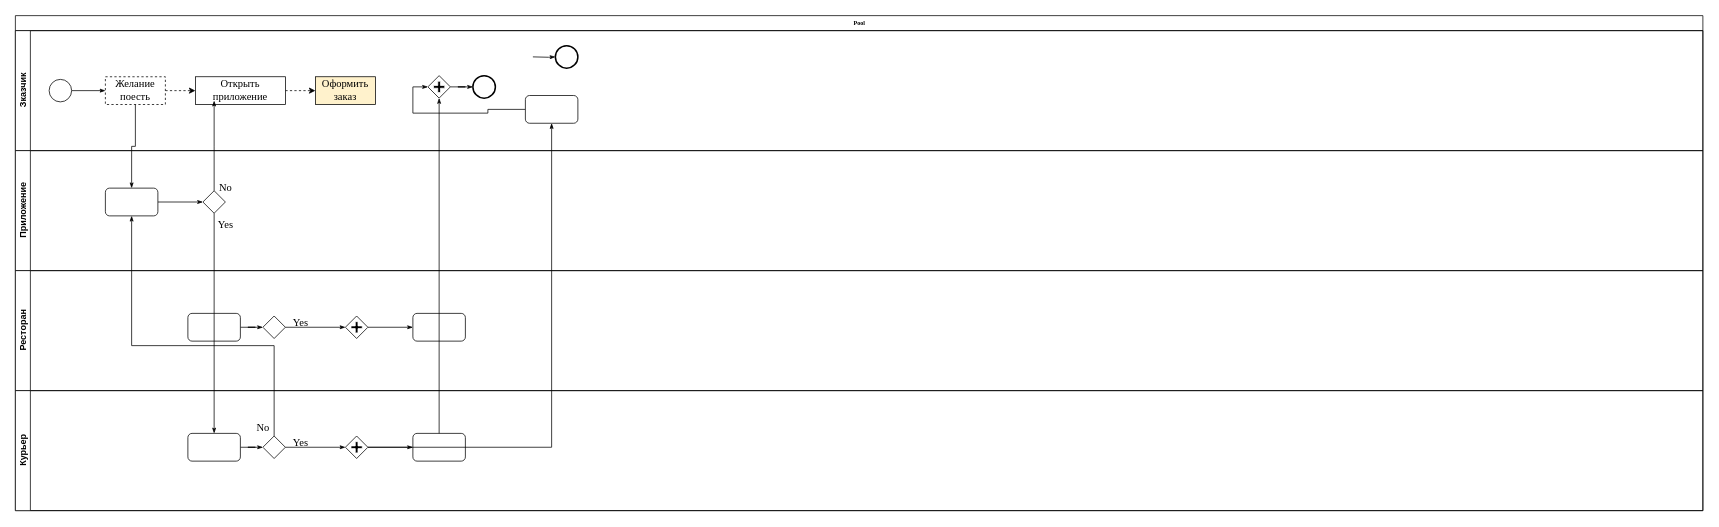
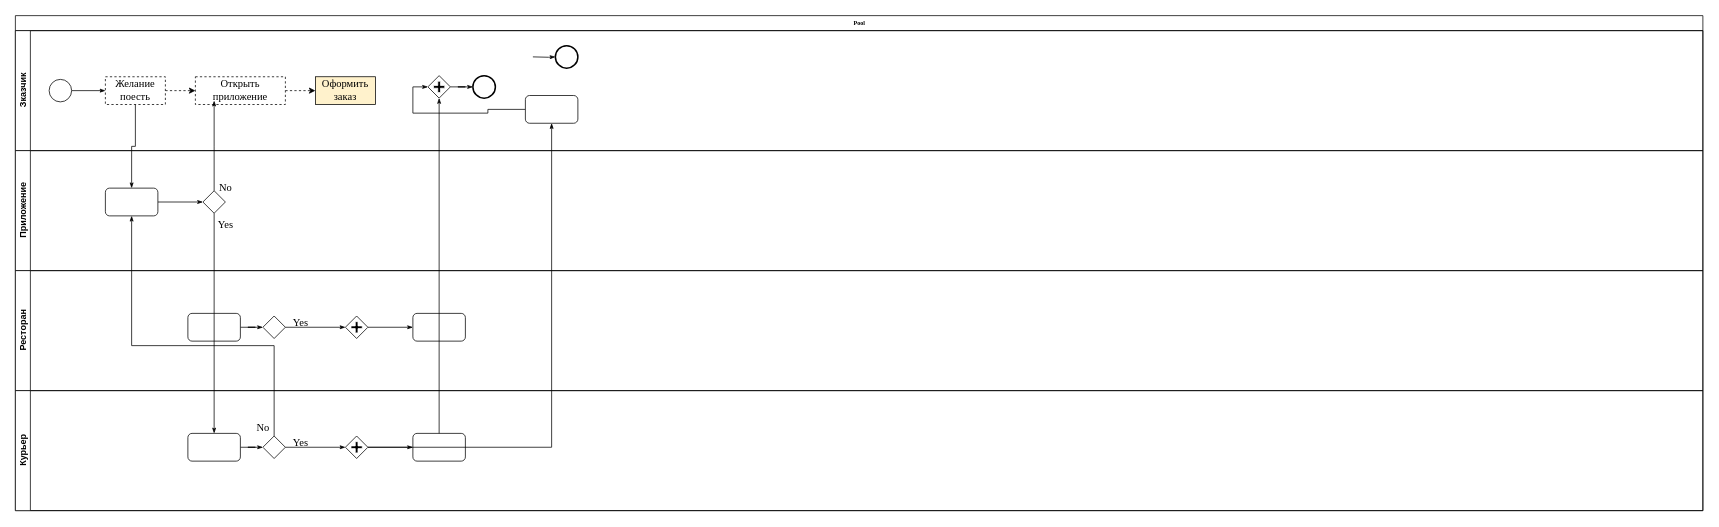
  <mxCell id="0" />
  <mxCell id="1" parent="0" />
  <mxCell id="2" value="Pool" style="swimlane;html=1;childLayout=stackLayout;horizontal=1;startSize=20;horizontalStack=0;rounded=0;shadow=0;labelBackgroundColor=none;strokeColor=#000000;strokeWidth=1;fillColor=#ffffff;fontFamily=Verdana;fontSize=8;fontColor=#000000;align=center;" parent="1" vertex="1"><mxGeometry x="20" y="20" width="2250" height="660" as="geometry" /></mxCell>
  <mxCell id="3" value="&lt;div&gt;Зказчик&lt;/div&gt;" style="swimlane;html=1;startSize=20;horizontal=0;swimlaneLine=1;" parent="2" vertex="1"><mxGeometry y="20" width="2250" height="160" as="geometry" /></mxCell>
  <mxCell id="4" style="edgeStyle=orthogonalEdgeStyle;rounded=0;html=1;labelBackgroundColor=none;startArrow=none;startFill=0;startSize=5;endArrow=classicThin;endFill=1;endSize=5;jettySize=auto;orthogonalLoop=1;strokeColor=#000000;strokeWidth=1;fontFamily=Verdana;fontSize=14;fontColor=#000000;" parent="3" source="5" target="7" edge="1"><mxGeometry relative="1" as="geometry" /></mxCell>
  <mxCell id="5" value="" style="ellipse;whiteSpace=wrap;html=1;rounded=0;shadow=0;labelBackgroundColor=none;strokeColor=#000000;strokeWidth=1;fillColor=#ffffff;fontFamily=Verdana;fontSize=14;fontColor=#000000;align=center;" parent="3" vertex="1"><mxGeometry x="45" y="65" width="30" height="30" as="geometry" /></mxCell>
  <mxCell id="6" value="" style="edgeStyle=orthogonalEdgeStyle;rounded=0;orthogonalLoop=1;jettySize=auto;html=1;fontSize=14;dashed=1;" edge="1" parent="3" source="7" target="9"><mxGeometry relative="1" as="geometry" /></mxCell>
  <mxCell id="7" value="Желание поесть" style="rounded=0;whiteSpace=wrap;html=1;shadow=0;labelBackgroundColor=none;strokeColor=#000000;strokeWidth=1;fillColor=#ffffff;fontFamily=Verdana;fontSize=14;fontColor=#000000;align=center;glass=0;dashed=1;" parent="3" vertex="1"><mxGeometry x="120" y="61.5" width="80" height="37" as="geometry" /></mxCell>
  <mxCell id="8" value="" style="edgeStyle=orthogonalEdgeStyle;rounded=0;orthogonalLoop=1;jettySize=auto;html=1;fontSize=14;dashed=1;" edge="1" parent="3" source="9" target="10"><mxGeometry relative="1" as="geometry" /></mxCell>
- <mxCell id="9" value="&lt;div&gt;Открыть приложение&lt;/div&gt;" style="rounded=0;whiteSpace=wrap;html=1;shadow=0;labelBackgroundColor=none;strokeColor=#000000;strokeWidth=1;fillColor=#ffffff;fontFamily=Verdana;fontSize=14;fontColor=#000000;align=center;glass=0;" vertex="1" parent="3"><mxGeometry x="240" y="61.5" width="120" height="37" as="geometry" /></mxCell>
+ <mxCell id="9" value="&lt;div&gt;Открыть приложение&lt;/div&gt;" style="rounded=0;whiteSpace=wrap;html=1;shadow=0;labelBackgroundColor=none;strokeColor=#000000;strokeWidth=1;fillColor=#ffffff;fontFamily=Verdana;fontSize=14;fontColor=#000000;align=center;glass=0;dashed=1;" vertex="1" parent="3"><mxGeometry x="240" y="61.5" width="120" height="37" as="geometry" /></mxCell>
  <mxCell id="10" value="Оформить заказ" style="rounded=0;whiteSpace=wrap;html=1;shadow=0;labelBackgroundColor=none;strokeColor=#000000;strokeWidth=1;fillColor=#fff2cc;fontFamily=Verdana;fontSize=14;fontColor=#000000;align=center;glass=0;" vertex="1" parent="3"><mxGeometry x="400" y="61.5" width="80" height="37" as="geometry" /></mxCell>
  <mxCell id="11" style="edgeStyle=orthogonalEdgeStyle;rounded=0;html=1;labelBackgroundColor=none;startArrow=none;startFill=0;startSize=5;endArrow=classicThin;endFill=1;endSize=5;jettySize=auto;orthogonalLoop=1;strokeColor=#000000;strokeWidth=1;fontFamily=Verdana;fontSize=14;fontColor=#000000;" parent="3" target="12" edge="1"><mxGeometry relative="1" as="geometry"><mxPoint x="690" y="35" as="sourcePoint" /></mxGeometry></mxCell>
  <mxCell id="12" value="" style="ellipse;whiteSpace=wrap;html=1;rounded=0;shadow=0;labelBackgroundColor=none;strokeColor=#000000;strokeWidth=2;fillColor=#ffffff;fontFamily=Verdana;fontSize=14;fontColor=#000000;align=center;" parent="3" vertex="1"><mxGeometry x="720" y="20" width="30" height="30" as="geometry" /></mxCell>
  <mxCell id="13" style="edgeStyle=orthogonalEdgeStyle;rounded=0;html=1;entryX=0;entryY=0.5;labelBackgroundColor=none;startArrow=none;startFill=0;startSize=5;endArrow=classicThin;endFill=1;endSize=5;jettySize=auto;orthogonalLoop=1;strokeColor=#000000;strokeWidth=1;fontFamily=Verdana;fontSize=14;fontColor=#000000;" parent="3" source="14" target="16" edge="1"><mxGeometry relative="1" as="geometry" /></mxCell>
  <mxCell id="14" value="" style="rounded=1;whiteSpace=wrap;html=1;shadow=0;labelBackgroundColor=none;strokeColor=#000000;strokeWidth=1;fillColor=#ffffff;fontFamily=Verdana;fontSize=14;fontColor=#000000;align=center;" parent="3" vertex="1"><mxGeometry x="680" y="86.5" width="70" height="37" as="geometry" /></mxCell>
  <mxCell id="15" style="edgeStyle=orthogonalEdgeStyle;rounded=0;html=1;labelBackgroundColor=none;startArrow=none;startFill=0;startSize=5;endArrow=classicThin;endFill=1;endSize=5;jettySize=auto;orthogonalLoop=1;strokeColor=#000000;strokeWidth=1;fontFamily=Verdana;fontSize=14;fontColor=#000000;" parent="3" source="16" target="17" edge="1"><mxGeometry relative="1" as="geometry" /></mxCell>
  <mxCell id="16" value="" style="shape=mxgraph.bpmn.shape;html=1;verticalLabelPosition=bottom;labelBackgroundColor=#ffffff;verticalAlign=top;perimeter=rhombusPerimeter;background=gateway;outline=none;symbol=parallelGw;rounded=1;shadow=0;strokeColor=#000000;strokeWidth=1;fillColor=#ffffff;fontFamily=Verdana;fontSize=14;fontColor=#000000;align=center;" parent="3" vertex="1"><mxGeometry x="550" y="60" width="30" height="30" as="geometry" /></mxCell>
  <mxCell id="17" value="" style="ellipse;whiteSpace=wrap;html=1;rounded=0;shadow=0;labelBackgroundColor=none;strokeColor=#000000;strokeWidth=2;fillColor=#ffffff;fontFamily=Verdana;fontSize=8;fontColor=#000000;align=center;" parent="3" vertex="1"><mxGeometry x="610" y="60" width="30" height="30" as="geometry" /></mxCell>
  <mxCell id="18" value="&lt;div&gt;Приложение&lt;/div&gt;" style="swimlane;html=1;startSize=20;horizontal=0;" parent="2" vertex="1"><mxGeometry y="180" width="2250" height="160" as="geometry" /></mxCell>
  <mxCell id="19" style="edgeStyle=orthogonalEdgeStyle;rounded=0;html=1;labelBackgroundColor=none;startArrow=none;startFill=0;startSize=5;endArrow=classicThin;endFill=1;endSize=5;jettySize=auto;orthogonalLoop=1;strokeColor=#000000;strokeWidth=1;fontFamily=Verdana;fontSize=14;fontColor=#000000;" parent="18" source="20" target="21" edge="1"><mxGeometry relative="1" as="geometry" /></mxCell>
  <mxCell id="20" value="" style="rounded=1;whiteSpace=wrap;html=1;shadow=0;labelBackgroundColor=none;strokeColor=#000000;strokeWidth=1;fillColor=#ffffff;fontFamily=Verdana;fontSize=14;fontColor=#000000;align=center;" parent="18" vertex="1"><mxGeometry x="120" y="50.0" width="70" height="37" as="geometry" /></mxCell>
  <mxCell id="21" value="" style="strokeWidth=1;html=1;shape=mxgraph.flowchart.decision;whiteSpace=wrap;rounded=1;shadow=0;labelBackgroundColor=none;fillColor=#ffffff;fontFamily=Verdana;fontSize=14;fontColor=#000000;align=center;" parent="18" vertex="1"><mxGeometry x="250" y="53.5" width="30" height="30" as="geometry" /></mxCell>
  <mxCell id="22" value="&lt;div&gt;Ресторан&lt;/div&gt;" style="swimlane;html=1;startSize=20;horizontal=0;" vertex="1" parent="2"><mxGeometry y="340" width="2250" height="160" as="geometry" /></mxCell>
  <mxCell id="23" style="edgeStyle=orthogonalEdgeStyle;rounded=0;html=1;labelBackgroundColor=none;startArrow=none;startFill=0;startSize=5;endArrow=classicThin;endFill=1;endSize=5;jettySize=auto;orthogonalLoop=1;strokeColor=#000000;strokeWidth=1;fontFamily=Verdana;fontSize=14;fontColor=#000000;" edge="1" parent="22" source="24" target="26"><mxGeometry relative="1" as="geometry" /></mxCell>
  <mxCell id="24" value="" style="rounded=1;whiteSpace=wrap;html=1;shadow=0;labelBackgroundColor=none;strokeColor=#000000;strokeWidth=1;fillColor=#ffffff;fontFamily=Verdana;fontSize=14;fontColor=#000000;align=center;" vertex="1" parent="22"><mxGeometry x="230" y="57.0" width="70" height="37" as="geometry" /></mxCell>
  <mxCell id="25" value="Yes" style="edgeStyle=orthogonalEdgeStyle;rounded=0;html=1;entryX=0;entryY=0.5;labelBackgroundColor=none;startArrow=none;startFill=0;startSize=5;endArrow=classicThin;endFill=1;endSize=5;jettySize=auto;orthogonalLoop=1;strokeColor=#000000;strokeWidth=1;fontFamily=Verdana;fontSize=14;fontColor=#000000;" edge="1" parent="22" source="26" target="28"><mxGeometry x="-0.501" y="6" relative="1" as="geometry"><mxPoint as="offset" /></mxGeometry></mxCell>
  <mxCell id="26" value="" style="strokeWidth=1;html=1;shape=mxgraph.flowchart.decision;whiteSpace=wrap;rounded=1;shadow=0;labelBackgroundColor=none;fillColor=#ffffff;fontFamily=Verdana;fontSize=14;fontColor=#000000;align=center;" vertex="1" parent="22"><mxGeometry x="330" y="60.5" width="30" height="30" as="geometry" /></mxCell>
  <mxCell id="27" style="edgeStyle=orthogonalEdgeStyle;rounded=0;html=1;labelBackgroundColor=none;startArrow=none;startFill=0;startSize=5;endArrow=classicThin;endFill=1;endSize=5;jettySize=auto;orthogonalLoop=1;strokeColor=#000000;strokeWidth=1;fontFamily=Verdana;fontSize=14;fontColor=#000000;" edge="1" parent="22" source="28" target="29"><mxGeometry relative="1" as="geometry" /></mxCell>
  <mxCell id="28" value="" style="shape=mxgraph.bpmn.shape;html=1;verticalLabelPosition=bottom;labelBackgroundColor=#ffffff;verticalAlign=top;perimeter=rhombusPerimeter;background=gateway;outline=none;symbol=parallelGw;rounded=1;shadow=0;strokeColor=#000000;strokeWidth=1;fillColor=#ffffff;fontFamily=Verdana;fontSize=14;fontColor=#000000;align=center;" vertex="1" parent="22"><mxGeometry x="440" y="60.5" width="30" height="30" as="geometry" /></mxCell>
  <mxCell id="29" value="" style="rounded=1;whiteSpace=wrap;html=1;shadow=0;labelBackgroundColor=none;strokeColor=#000000;strokeWidth=1;fillColor=#ffffff;fontFamily=Verdana;fontSize=14;fontColor=#000000;align=center;" vertex="1" parent="22"><mxGeometry x="530" y="57" width="70" height="37" as="geometry" /></mxCell>
  <mxCell id="30" value="Курьер" style="swimlane;html=1;startSize=20;horizontal=0;" parent="2" vertex="1"><mxGeometry y="500" width="2250" height="160" as="geometry" /></mxCell>
  <mxCell id="31" style="edgeStyle=orthogonalEdgeStyle;rounded=0;html=1;labelBackgroundColor=none;startArrow=none;startFill=0;startSize=5;endArrow=classicThin;endFill=1;endSize=5;jettySize=auto;orthogonalLoop=1;strokeColor=#000000;strokeWidth=1;fontFamily=Verdana;fontSize=14;fontColor=#000000;" parent="30" source="32" target="34" edge="1"><mxGeometry relative="1" as="geometry" /></mxCell>
  <mxCell id="32" value="" style="rounded=1;whiteSpace=wrap;html=1;shadow=0;labelBackgroundColor=none;strokeColor=#000000;strokeWidth=1;fillColor=#ffffff;fontFamily=Verdana;fontSize=14;fontColor=#000000;align=center;" parent="30" vertex="1"><mxGeometry x="230" y="57.0" width="70" height="37" as="geometry" /></mxCell>
  <mxCell id="33" value="Yes" style="edgeStyle=orthogonalEdgeStyle;rounded=0;html=1;entryX=0;entryY=0.5;labelBackgroundColor=none;startArrow=none;startFill=0;startSize=5;endArrow=classicThin;endFill=1;endSize=5;jettySize=auto;orthogonalLoop=1;strokeColor=#000000;strokeWidth=1;fontFamily=Verdana;fontSize=14;fontColor=#000000;" parent="30" source="34" target="36" edge="1"><mxGeometry x="-0.501" y="6" relative="1" as="geometry"><mxPoint as="offset" /></mxGeometry></mxCell>
  <mxCell id="34" value="" style="strokeWidth=1;html=1;shape=mxgraph.flowchart.decision;whiteSpace=wrap;rounded=1;shadow=0;labelBackgroundColor=none;fillColor=#ffffff;fontFamily=Verdana;fontSize=14;fontColor=#000000;align=center;" parent="30" vertex="1"><mxGeometry x="330" y="60.5" width="30" height="30" as="geometry" /></mxCell>
  <mxCell id="35" style="edgeStyle=orthogonalEdgeStyle;rounded=0;html=1;labelBackgroundColor=none;startArrow=none;startFill=0;startSize=5;endArrow=classicThin;endFill=1;endSize=5;jettySize=auto;orthogonalLoop=1;strokeColor=#000000;strokeWidth=1;fontFamily=Verdana;fontSize=14;fontColor=#000000;" parent="30" source="36" target="37" edge="1"><mxGeometry relative="1" as="geometry" /></mxCell>
  <mxCell id="36" value="" style="shape=mxgraph.bpmn.shape;html=1;verticalLabelPosition=bottom;labelBackgroundColor=#ffffff;verticalAlign=top;perimeter=rhombusPerimeter;background=gateway;outline=none;symbol=parallelGw;rounded=1;shadow=0;strokeColor=#000000;strokeWidth=1;fillColor=#ffffff;fontFamily=Verdana;fontSize=14;fontColor=#000000;align=center;" parent="30" vertex="1"><mxGeometry x="440" y="60.5" width="30" height="30" as="geometry" /></mxCell>
  <mxCell id="37" value="" style="rounded=1;whiteSpace=wrap;html=1;shadow=0;labelBackgroundColor=none;strokeColor=#000000;strokeWidth=1;fillColor=#ffffff;fontFamily=Verdana;fontSize=14;fontColor=#000000;align=center;" parent="30" vertex="1"><mxGeometry x="530" y="57" width="70" height="37" as="geometry" /></mxCell>
  <mxCell id="38" style="edgeStyle=orthogonalEdgeStyle;rounded=0;html=1;labelBackgroundColor=none;startArrow=none;startFill=0;startSize=5;endArrow=classicThin;endFill=1;endSize=5;jettySize=auto;orthogonalLoop=1;strokeColor=#000000;strokeWidth=1;fontFamily=Verdana;fontSize=14;fontColor=#000000;" parent="2" source="7" target="20" edge="1"><mxGeometry relative="1" as="geometry" /></mxCell>
  <mxCell id="39" value="No" style="edgeStyle=orthogonalEdgeStyle;rounded=0;html=1;labelBackgroundColor=none;startArrow=none;startFill=0;startSize=5;endArrow=classicThin;endFill=1;endSize=5;jettySize=auto;orthogonalLoop=1;strokeColor=#000000;strokeWidth=1;fontFamily=Verdana;fontSize=14;fontColor=#000000;" parent="2" source="21" edge="1"><mxGeometry x="-0.936" y="-15" relative="1" as="geometry"><mxPoint as="offset" /><mxPoint x="265" y="113.5" as="targetPoint" /></mxGeometry></mxCell>
  <mxCell id="40" value="Yes" style="edgeStyle=orthogonalEdgeStyle;rounded=0;html=1;labelBackgroundColor=none;startArrow=none;startFill=0;startSize=5;endArrow=classicThin;endFill=1;endSize=5;jettySize=auto;orthogonalLoop=1;strokeColor=#000000;strokeWidth=1;fontFamily=Verdana;fontSize=14;fontColor=#000000;" parent="2" source="21" target="32" edge="1"><mxGeometry x="-0.895" y="15" relative="1" as="geometry"><mxPoint as="offset" /></mxGeometry></mxCell>
  <mxCell id="41" style="edgeStyle=orthogonalEdgeStyle;rounded=0;html=1;entryX=0.5;entryY=1;labelBackgroundColor=none;startArrow=none;startFill=0;startSize=5;endArrow=classicThin;endFill=1;endSize=5;jettySize=auto;orthogonalLoop=1;strokeColor=#000000;strokeWidth=1;fontFamily=Verdana;fontSize=14;fontColor=#000000;" parent="2" source="37" target="16" edge="1"><mxGeometry relative="1" as="geometry" /></mxCell>
  <mxCell id="42" value="No" style="edgeStyle=orthogonalEdgeStyle;rounded=0;html=1;labelBackgroundColor=none;startArrow=none;startFill=0;startSize=5;endArrow=classicThin;endFill=1;endSize=5;jettySize=auto;orthogonalLoop=1;strokeColor=#000000;strokeWidth=1;fontFamily=Verdana;fontSize=14;fontColor=#000000;" parent="2" source="34" target="20" edge="1"><mxGeometry x="-0.953" y="15" relative="1" as="geometry"><Array as="points"><mxPoint x="345" y="440" /><mxPoint x="155" y="440" /></Array><mxPoint as="offset" /></mxGeometry></mxCell>
  <mxCell id="43" style="edgeStyle=orthogonalEdgeStyle;rounded=0;html=1;labelBackgroundColor=none;startArrow=none;startFill=0;startSize=5;endArrow=classicThin;endFill=1;endSize=5;jettySize=auto;orthogonalLoop=1;strokeColor=#000000;strokeWidth=1;fontFamily=Verdana;fontSize=14;fontColor=#000000;" parent="2" source="36" target="14" edge="1"><mxGeometry relative="1" as="geometry" /></mxCell>
